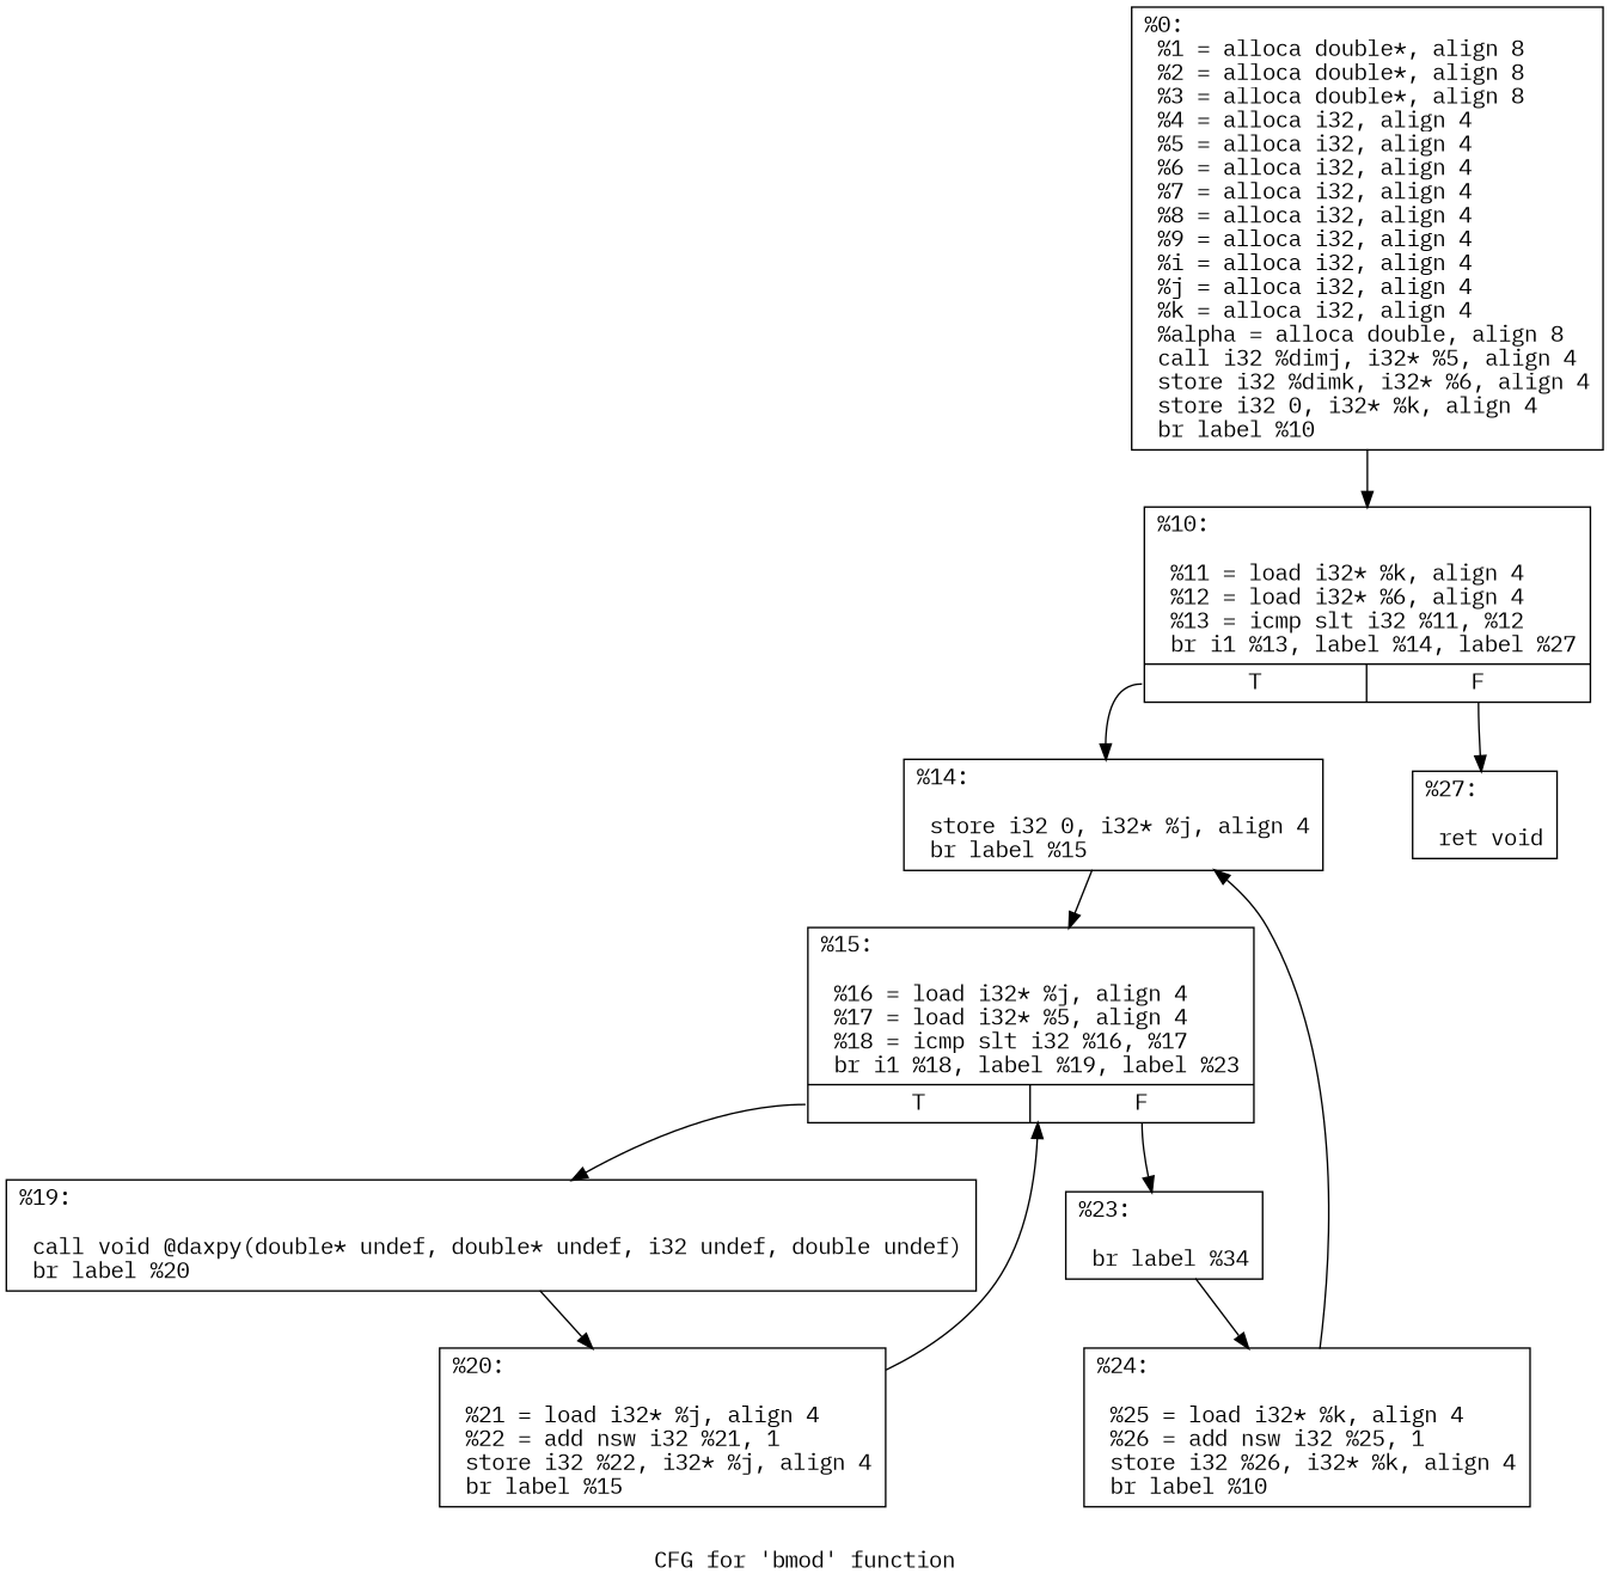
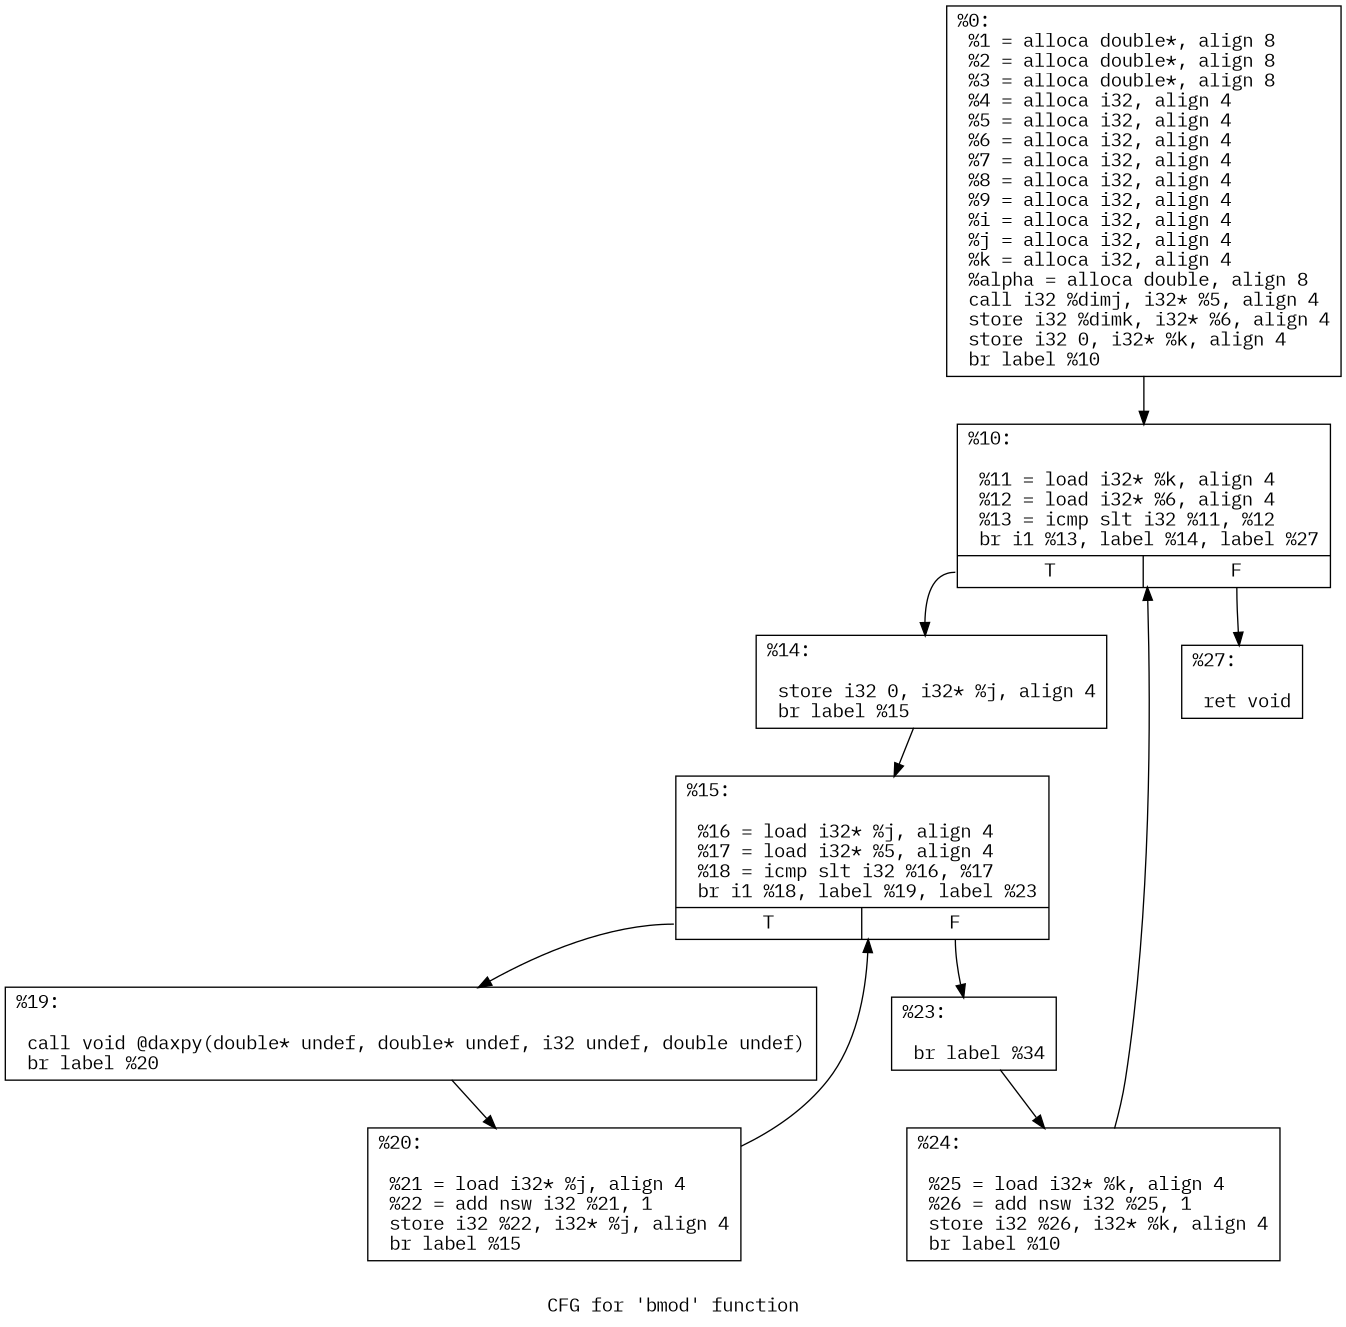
  digraph {
    fontname="IBM Plex Mono"
    label="CFG for 'bmod' function"
    node [fontname="IBM Plex Mono" shape=record]
    edge [fontname="IBM Plex Mono"]
    n1 [label="{%0:\l  %1 = alloca double*, align 8\l  %2 = alloca double*, align 8\l  %3 = alloca double*, align 8\l  %4 = alloca i32, align 4\l  %5 = alloca i32, align 4\l  %6 = alloca i32, align 4\l  %7 = alloca i32, align 4\l  %8 = alloca i32, align 4\l  %9 = alloca i32, align 4\l  %i = alloca i32, align 4\l  %j = alloca i32, align 4\l  %k = alloca i32, align 4\l  %alpha = alloca double, align 8\l  call i32 %dimj, i32* %5, align 4\l  store i32 %dimk, i32* %6, align 4\l  store i32 0, i32* %k, align 4\l  br label %10\l}"]
    n2 [label="{%10:\l\l  %11 = load i32* %k, align 4\l  %12 = load i32* %6, align 4\l  %13 = icmp slt i32 %11, %12\l  br i1 %13, label %14, label %27\l|{<s0>T|<s1>F}}"]
    n3 [label="{%14:\l\l  store i32 0, i32* %j, align 4\l  br label %15\l}"]
    n4 [label="{%27:\l\l  ret void\l}"]
    n5 [label="{%15:\l\l  %16 = load i32* %j, align 4\l  %17 = load i32* %5, align 4\l  %18 = icmp slt i32 %16, %17\l  br i1 %18, label %19, label %23\l|{<s0>T|<s1>F}}"]
    n6 [label="{%19:\l\l  call void @daxpy(double* undef, double* undef, i32 undef, double undef)\l  br label %20\l}"]
    n7 [label="{%23:\l\l  br label %34\l}"]
    n8 [label="{%20:\l\l  %21 = load i32* %j, align 4\l  %22 = add nsw i32 %21, 1\l  store i32 %22, i32* %j, align 4\l  br label %15\l}"]
    n9 [label="{%24:\l\l  %25 = load i32* %k, align 4\l  %26 = add nsw i32 %25, 1\l  store i32 %26, i32* %k, align 4\l  br label %10\l}"]
    n1 -> n2
    n2 -> n3 [tailport=s0]
    n2 -> n4 [tailport=s1]
    n3 -> n5
    n5 -> n6 [tailport=s0]
    n5 -> n7 [tailport=s1]
    n6 -> n8
    n7 -> n9
    n8 -> n5
-   n9 -> n3
+   n9 -> n2
  }
